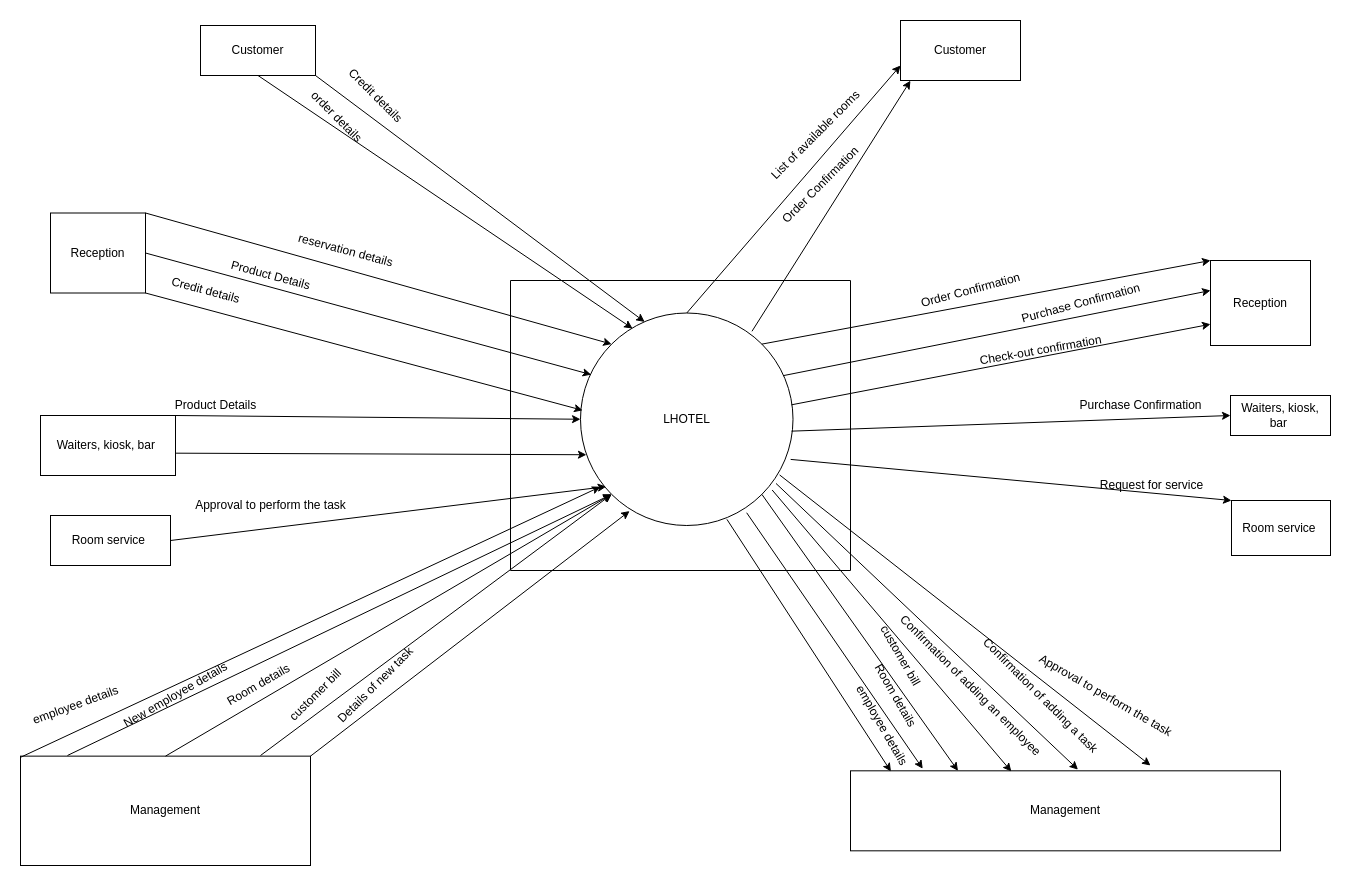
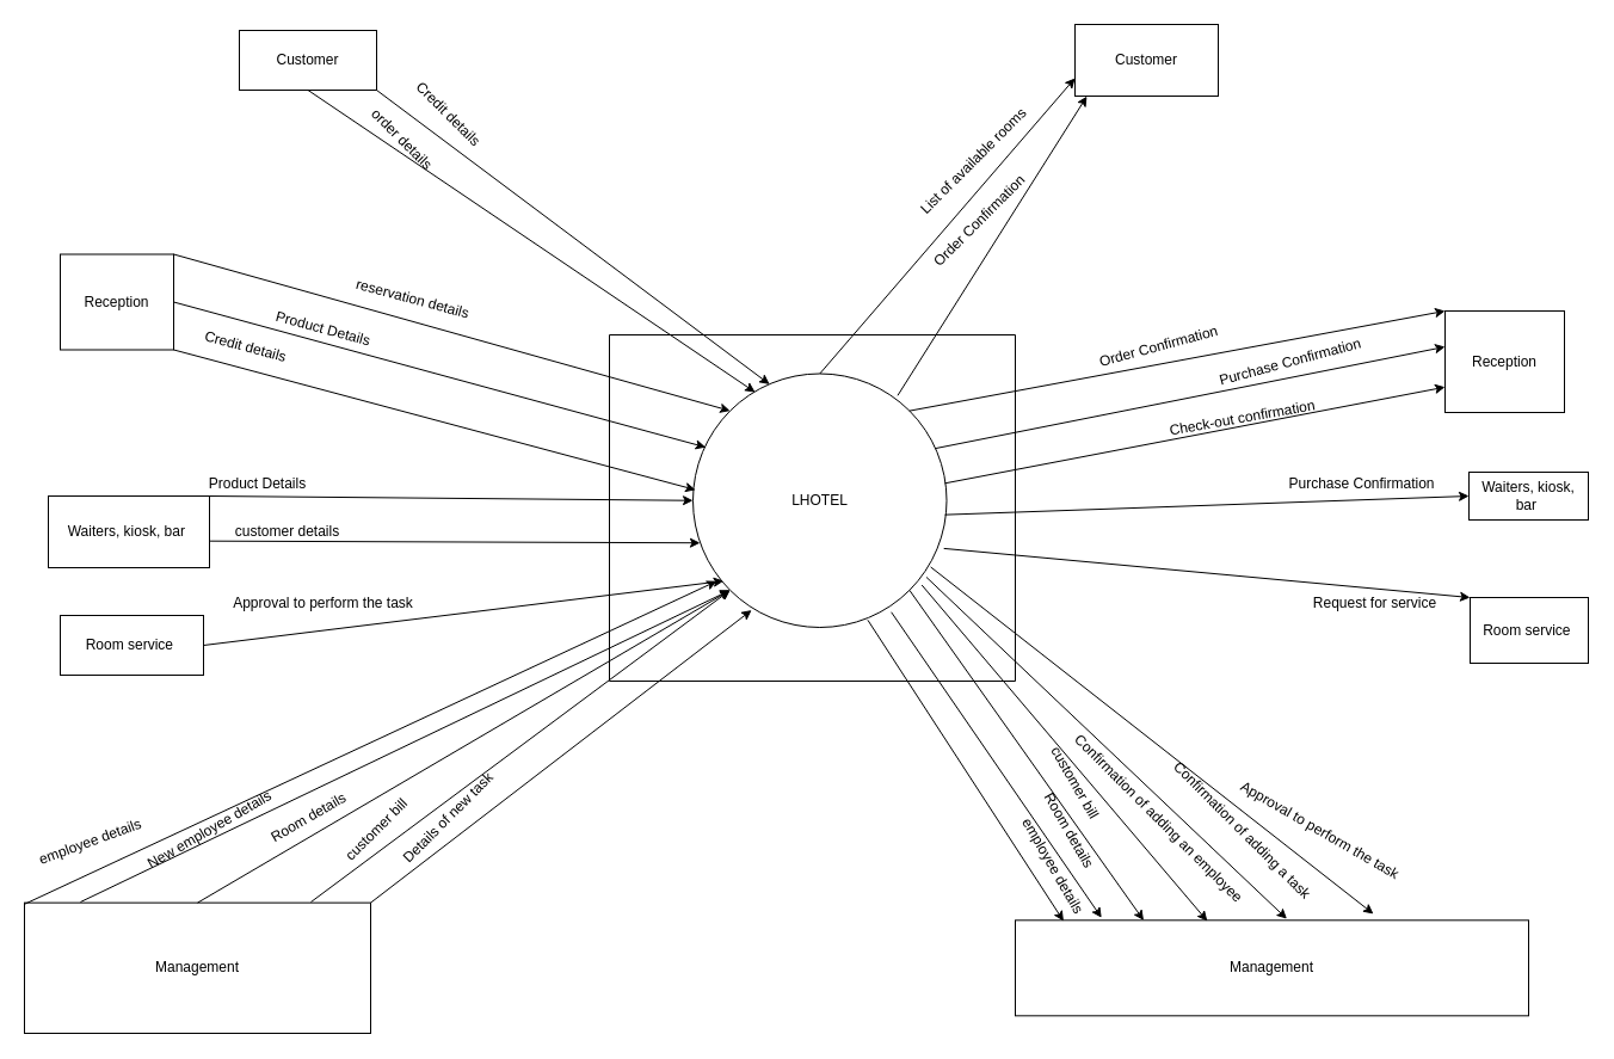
  <mxCell id="0" />
  <mxCell id="1" parent="0" />
  <mxCell id="2" value="Customer" style="rounded=0;whiteSpace=wrap;html=1;" vertex="1" parent="1"><mxGeometry x="200" y="25" width="115" height="50" as="geometry" /></mxCell>
  <mxCell id="3" value="Customer" style="rounded=0;whiteSpace=wrap;html=1;" vertex="1" parent="1"><mxGeometry x="900" y="20" width="120" height="60" as="geometry" /></mxCell>
  <mxCell id="4" value="&lt;span style=&quot;font-family: &amp;#34;arial&amp;#34; , sans-serif&quot;&gt;Reception&lt;/span&gt;" style="rounded=0;whiteSpace=wrap;html=1;" vertex="1" parent="1"><mxGeometry x="50" y="212.5" width="95" height="80" as="geometry" /></mxCell>
  <mxCell id="5" value="&lt;span style=&quot;font-family: &amp;#34;arial&amp;#34; , sans-serif&quot;&gt;Room service&amp;nbsp;&lt;/span&gt;" style="rounded=0;whiteSpace=wrap;html=1;" vertex="1" parent="1"><mxGeometry x="1231" y="500" width="99" height="55" as="geometry" /></mxCell>
  <mxCell id="6" value="&lt;span style=&quot;font-family: &amp;#34;arial&amp;#34; , sans-serif&quot;&gt;Waiters, kiosk, bar&amp;nbsp;&lt;/span&gt;" style="rounded=0;whiteSpace=wrap;html=1;" vertex="1" parent="1"><mxGeometry x="40" y="415" width="135" height="60" as="geometry" /></mxCell>
  <mxCell id="7" value="&lt;span style=&quot;font-family: &amp;#34;arial&amp;#34; , sans-serif&quot;&gt;Reception&lt;/span&gt;" style="rounded=0;whiteSpace=wrap;html=1;" vertex="1" parent="1"><mxGeometry x="1210" y="260" width="100" height="85" as="geometry" /></mxCell>
  <mxCell id="8" value="" style="swimlane;startSize=0;" vertex="1" parent="1"><mxGeometry x="510" y="280" width="340" height="290" as="geometry" /></mxCell>
  <mxCell id="9" value="LHOTEL" style="ellipse;whiteSpace=wrap;html=1;aspect=fixed;" vertex="1" parent="8"><mxGeometry x="70" y="32.5" width="212.5" height="212.5" as="geometry" /></mxCell>
  <mxCell id="10" value="&lt;span style=&quot;font-family: &amp;#34;arial&amp;#34; , sans-serif&quot;&gt;Waiters, kiosk, bar&amp;nbsp;&lt;/span&gt;" style="rounded=0;whiteSpace=wrap;html=1;" vertex="1" parent="1"><mxGeometry x="1230" y="395" width="100" height="40" as="geometry" /></mxCell>
  <mxCell id="11" value="&lt;span style=&quot;font-family: &amp;#34;arial&amp;#34; , sans-serif&quot;&gt;Room service&amp;nbsp;&lt;/span&gt;" style="rounded=0;whiteSpace=wrap;html=1;" vertex="1" parent="1"><mxGeometry x="50" y="515" width="120" height="50" as="geometry" /></mxCell>
  <mxCell id="12" value="&lt;span style=&quot;font-family: &amp;#34;arial&amp;#34; , sans-serif&quot;&gt;Management&lt;/span&gt;" style="rounded=0;whiteSpace=wrap;html=1;" vertex="1" parent="1"><mxGeometry x="20" y="755.64" width="290" height="109.36" as="geometry" /></mxCell>
  <mxCell id="13" value="&lt;span style=&quot;font-family: &amp;#34;arial&amp;#34; , sans-serif&quot;&gt;Management&lt;/span&gt;" style="rounded=0;whiteSpace=wrap;html=1;" vertex="1" parent="1"><mxGeometry x="850" y="770.32" width="430" height="80" as="geometry" /></mxCell>
  <mxCell id="14" value="" style="endArrow=classic;html=1;rounded=0;exitX=1;exitY=1;exitDx=0;exitDy=0;entryX=0.302;entryY=0.042;entryDx=0;entryDy=0;entryPerimeter=0;" edge="1" parent="1" source="2" target="9"><mxGeometry width="50" height="50" relative="1" as="geometry"><mxPoint x="300" y="145" as="sourcePoint" /><mxPoint x="480" y="215" as="targetPoint" /></mxGeometry></mxCell>
  <mxCell id="15" value="&amp;nbsp;order details" style="text;html=1;align=center;verticalAlign=middle;resizable=0;points=[];autosize=1;strokeColor=none;fillColor=none;rotation=45;" vertex="1" parent="1"><mxGeometry x="290" y="105" width="90" height="20" as="geometry" /></mxCell>
  <mxCell id="16" value="" style="endArrow=classic;html=1;rounded=0;entryX=0;entryY=0.75;entryDx=0;entryDy=0;exitX=0.5;exitY=0;exitDx=0;exitDy=0;" edge="1" parent="1" source="9" target="3"><mxGeometry width="50" height="50" relative="1" as="geometry"><mxPoint x="590" y="130" as="sourcePoint" /><mxPoint x="760" y="80" as="targetPoint" /></mxGeometry></mxCell>
  <mxCell id="17" value="List of available rooms" style="text;html=1;align=center;verticalAlign=middle;resizable=0;points=[];autosize=1;strokeColor=none;fillColor=none;rotation=-45;" vertex="1" parent="1"><mxGeometry x="750" y="125" width="130" height="20" as="geometry" /></mxCell>
  <mxCell id="18" value="" style="endArrow=classic;html=1;rounded=0;exitX=0.5;exitY=1;exitDx=0;exitDy=0;entryX=0.245;entryY=0.073;entryDx=0;entryDy=0;entryPerimeter=0;" edge="1" parent="1" source="2" target="9"><mxGeometry width="50" height="50" relative="1" as="geometry"><mxPoint x="300" y="195" as="sourcePoint" /><mxPoint x="460" y="245" as="targetPoint" /></mxGeometry></mxCell>
  <mxCell id="19" value="Credit details" style="text;html=1;align=center;verticalAlign=middle;resizable=0;points=[];autosize=1;strokeColor=none;fillColor=none;rotation=45;" vertex="1" parent="1"><mxGeometry x="330" y="85" width="90" height="20" as="geometry" /></mxCell>
  <mxCell id="20" value="" style="endArrow=classic;html=1;rounded=0;exitX=0.807;exitY=0.086;exitDx=0;exitDy=0;exitPerimeter=0;entryX=0.083;entryY=1.003;entryDx=0;entryDy=0;entryPerimeter=0;" edge="1" parent="1" source="9" target="3"><mxGeometry width="50" height="50" relative="1" as="geometry"><mxPoint x="620" y="150" as="sourcePoint" /><mxPoint x="760" y="130" as="targetPoint" /></mxGeometry></mxCell>
  <mxCell id="21" value="Order Confirmation" style="text;html=1;align=center;verticalAlign=middle;resizable=0;points=[];autosize=1;strokeColor=none;fillColor=none;rotation=-45;" vertex="1" parent="1"><mxGeometry x="760" y="175" width="120" height="20" as="geometry" /></mxCell>
  <mxCell id="22" value="" style="endArrow=classic;html=1;rounded=0;exitX=1;exitY=0;exitDx=0;exitDy=0;entryX=0;entryY=0;entryDx=0;entryDy=0;" edge="1" parent="1" source="4" target="9"><mxGeometry width="50" height="50" relative="1" as="geometry"><mxPoint x="195" y="385" as="sourcePoint" /><mxPoint x="255" y="325" as="targetPoint" /></mxGeometry></mxCell>
  <mxCell id="23" value="reservation&amp;nbsp;details" style="text;html=1;align=center;verticalAlign=middle;resizable=0;points=[];autosize=1;strokeColor=none;fillColor=none;rotation=15;" vertex="1" parent="1"><mxGeometry x="290" y="240" width="110" height="20" as="geometry" /></mxCell>
  <mxCell id="24" value="" style="endArrow=classic;html=1;rounded=0;entryX=0.05;entryY=0.29;entryDx=0;entryDy=0;entryPerimeter=0;exitX=1;exitY=0.5;exitDx=0;exitDy=0;" edge="1" parent="1" source="4" target="9"><mxGeometry width="50" height="50" relative="1" as="geometry"><mxPoint x="150" y="365" as="sourcePoint" /><mxPoint x="255" y="357" as="targetPoint" /></mxGeometry></mxCell>
  <mxCell id="25" value="Product Details" style="text;html=1;align=center;verticalAlign=middle;resizable=0;points=[];autosize=1;strokeColor=none;fillColor=none;rotation=15;" vertex="1" parent="1"><mxGeometry x="220" y="265" width="100" height="20" as="geometry" /></mxCell>
  <mxCell id="26" value="" style="endArrow=classic;html=1;rounded=0;exitX=1;exitY=1;exitDx=0;exitDy=0;entryX=0.01;entryY=0.458;entryDx=0;entryDy=0;entryPerimeter=0;" edge="1" parent="1" source="4" target="9"><mxGeometry width="50" height="50" relative="1" as="geometry"><mxPoint x="175" y="455" as="sourcePoint" /><mxPoint x="255" y="415" as="targetPoint" /></mxGeometry></mxCell>
  <mxCell id="27" value="Credit details" style="text;html=1;align=center;verticalAlign=middle;resizable=0;points=[];autosize=1;strokeColor=none;fillColor=none;rotation=15;" vertex="1" parent="1"><mxGeometry x="160" y="280" width="90" height="20" as="geometry" /></mxCell>
  <mxCell id="28" value="" style="endArrow=classic;html=1;rounded=0;entryX=0;entryY=0;entryDx=0;entryDy=0;exitX=1;exitY=0;exitDx=0;exitDy=0;" edge="1" parent="1" source="9" target="7"><mxGeometry width="50" height="50" relative="1" as="geometry"><mxPoint x="1140" y="360" as="sourcePoint" /><mxPoint x="1210" y="350" as="targetPoint" /></mxGeometry></mxCell>
  <mxCell id="29" value="Order Confirmation" style="text;html=1;align=center;verticalAlign=middle;resizable=0;points=[];autosize=1;strokeColor=none;fillColor=none;rotation=-15;" vertex="1" parent="1"><mxGeometry x="910" y="280" width="120" height="20" as="geometry" /></mxCell>
  <mxCell id="30" value="" style="endArrow=classic;html=1;rounded=0;entryX=0;entryY=0.353;entryDx=0;entryDy=0;entryPerimeter=0;exitX=0.953;exitY=0.295;exitDx=0;exitDy=0;exitPerimeter=0;" edge="1" parent="1" source="9" target="7"><mxGeometry width="50" height="50" relative="1" as="geometry"><mxPoint x="1130" y="390" as="sourcePoint" /><mxPoint x="1220" y="390" as="targetPoint" /></mxGeometry></mxCell>
  <mxCell id="31" value="Purchase Confirmation" style="text;html=1;align=center;verticalAlign=middle;resizable=0;points=[];autosize=1;strokeColor=none;fillColor=none;rotation=-15;" vertex="1" parent="1"><mxGeometry x="1010" y="292.5" width="140" height="20" as="geometry" /></mxCell>
  <mxCell id="32" value="" style="endArrow=classic;html=1;rounded=0;entryX=0;entryY=0.75;entryDx=0;entryDy=0;exitX=0.993;exitY=0.432;exitDx=0;exitDy=0;exitPerimeter=0;" edge="1" parent="1" source="9" target="7"><mxGeometry width="50" height="50" relative="1" as="geometry"><mxPoint x="1130" y="430" as="sourcePoint" /><mxPoint x="1190" y="410" as="targetPoint" /></mxGeometry></mxCell>
  <mxCell id="33" value="Check-out confirmation" style="text;html=1;align=center;verticalAlign=middle;resizable=0;points=[];autosize=1;strokeColor=none;fillColor=none;rotation=-10;" vertex="1" parent="1"><mxGeometry x="970" y="340" width="140" height="20" as="geometry" /></mxCell>
  <mxCell id="34" value="" style="endArrow=classic;html=1;rounded=0;exitX=1;exitY=0;exitDx=0;exitDy=0;entryX=0;entryY=0.5;entryDx=0;entryDy=0;" edge="1" parent="1" source="6" target="9"><mxGeometry width="50" height="50" relative="1" as="geometry"><mxPoint x="245" y="445" as="sourcePoint" /><mxPoint x="305" y="415" as="targetPoint" /></mxGeometry></mxCell>
  <mxCell id="35" value="Product Details" style="text;html=1;align=center;verticalAlign=middle;resizable=0;points=[];autosize=1;strokeColor=none;fillColor=none;" vertex="1" parent="1"><mxGeometry x="165" y="395" width="100" height="20" as="geometry" /></mxCell>
  <mxCell id="36" value="" style="endArrow=classic;html=1;rounded=0;exitX=1.004;exitY=0.628;exitDx=0;exitDy=0;exitPerimeter=0;entryX=0.028;entryY=0.667;entryDx=0;entryDy=0;entryPerimeter=0;" edge="1" parent="1" source="6" target="9"><mxGeometry width="50" height="50" relative="1" as="geometry"><mxPoint x="225" y="495" as="sourcePoint" /><mxPoint x="315" y="465" as="targetPoint" /></mxGeometry></mxCell>
+ <mxCell id="37" value="customer details" style="text;html=1;align=center;verticalAlign=middle;resizable=0;points=[];autosize=1;strokeColor=none;fillColor=none;" vertex="1" parent="1"><mxGeometry x="190" y="435" width="100" height="20" as="geometry" /></mxCell>
  <mxCell id="38" value="" style="endArrow=classic;html=1;rounded=0;entryX=0;entryY=0.5;entryDx=0;entryDy=0;exitX=0.993;exitY=0.556;exitDx=0;exitDy=0;exitPerimeter=0;" edge="1" parent="1" source="9" target="10"><mxGeometry width="50" height="50" relative="1" as="geometry"><mxPoint x="1050" y="555" as="sourcePoint" /><mxPoint x="1170" y="552.5" as="targetPoint" /></mxGeometry></mxCell>
  <mxCell id="39" value="Purchase Confirmation" style="text;html=1;align=center;verticalAlign=middle;resizable=0;points=[];autosize=1;strokeColor=none;fillColor=none;" vertex="1" parent="1"><mxGeometry x="1070" y="395" width="140" height="20" as="geometry" /></mxCell>
  <mxCell id="40" value="" style="endArrow=classic;html=1;rounded=0;entryX=0;entryY=0;entryDx=0;entryDy=0;exitX=0.989;exitY=0.689;exitDx=0;exitDy=0;exitPerimeter=0;" edge="1" parent="1" source="9" target="5"><mxGeometry width="50" height="50" relative="1" as="geometry"><mxPoint x="1111" y="500" as="sourcePoint" /><mxPoint x="1181" y="490" as="targetPoint" /></mxGeometry></mxCell>
- <mxCell id="41" value="Request for service" style="text;html=1;align=center;verticalAlign=middle;resizable=0;points=[];autosize=1;strokeColor=none;fillColor=none;" vertex="1" parent="1"><mxGeometry x="1091" y="475" width="120" height="20" as="geometry" /></mxCell>
+ <mxCell id="41" value="Request for service" style="text;html=1;align=center;verticalAlign=middle;resizable=0;points=[];autosize=1;strokeColor=none;fillColor=none;" vertex="1" parent="1"><mxGeometry x="1091" y="495" width="120" height="20" as="geometry" /></mxCell>
  <mxCell id="42" value="" style="endArrow=classic;html=1;rounded=0;exitX=1;exitY=0.5;exitDx=0;exitDy=0;entryX=0.121;entryY=0.817;entryDx=0;entryDy=0;entryPerimeter=0;" edge="1" parent="1" source="11" target="9"><mxGeometry width="50" height="50" relative="1" as="geometry"><mxPoint x="180" y="520" as="sourcePoint" /><mxPoint x="340" y="520" as="targetPoint" /></mxGeometry></mxCell>
  <mxCell id="43" value="Approval to perform the task" style="text;html=1;align=center;verticalAlign=middle;resizable=0;points=[];autosize=1;strokeColor=none;fillColor=none;" vertex="1" parent="1"><mxGeometry x="185" y="495" width="170" height="20" as="geometry" /></mxCell>
  <mxCell id="44" value="" style="endArrow=classic;html=1;rounded=0;entryX=0.094;entryY=0.812;entryDx=0;entryDy=0;entryPerimeter=0;exitX=0;exitY=0;exitDx=0;exitDy=0;" edge="1" parent="1"><mxGeometry width="50" height="50" relative="1" as="geometry"><mxPoint x="20" y="756.82" as="sourcePoint" /><mxPoint x="599.975" y="486.23" as="targetPoint" /></mxGeometry></mxCell>
  <mxCell id="45" value="" style="endArrow=classic;html=1;rounded=0;exitX=0.5;exitY=0;exitDx=0;exitDy=0;entryX=0;entryY=1;entryDx=0;entryDy=0;" edge="1" parent="1" source="12" target="9"><mxGeometry width="50" height="50" relative="1" as="geometry"><mxPoint x="-150" y="810.73" as="sourcePoint" /><mxPoint x="5" y="810.73" as="targetPoint" /></mxGeometry></mxCell>
  <mxCell id="46" value="" style="endArrow=classic;html=1;rounded=0;entryX=0;entryY=1;entryDx=0;entryDy=0;" edge="1" parent="1" target="9"><mxGeometry width="50" height="50" relative="1" as="geometry"><mxPoint x="260" y="755" as="sourcePoint" /><mxPoint x="-5" y="770.73" as="targetPoint" /></mxGeometry></mxCell>
  <mxCell id="47" value="" style="endArrow=classic;html=1;rounded=0;exitX=0.162;exitY=-0.006;exitDx=0;exitDy=0;exitPerimeter=0;entryX=0;entryY=1;entryDx=0;entryDy=0;" edge="1" parent="1" source="12" target="9"><mxGeometry width="50" height="50" relative="1" as="geometry"><mxPoint x="-149.225" y="855.67" as="sourcePoint" /><mxPoint x="5" y="855.73" as="targetPoint" /></mxGeometry></mxCell>
  <mxCell id="48" value="employee details" style="text;html=1;align=center;verticalAlign=middle;resizable=0;points=[];autosize=1;strokeColor=none;fillColor=none;rotation=-20;" vertex="1" parent="1"><mxGeometry x="20" y="695" width="110" height="20" as="geometry" /></mxCell>
  <mxCell id="49" value="" style="endArrow=classic;html=1;rounded=0;exitX=0.689;exitY=0.971;exitDx=0;exitDy=0;exitPerimeter=0;entryX=0.094;entryY=0.008;entryDx=0;entryDy=0;entryPerimeter=0;" edge="1" parent="1" source="9" target="13"><mxGeometry width="50" height="50" relative="1" as="geometry"><mxPoint x="590" y="745" as="sourcePoint" /><mxPoint x="690" y="655" as="targetPoint" /></mxGeometry></mxCell>
  <mxCell id="50" value="employee details" style="text;html=1;align=center;verticalAlign=middle;resizable=0;points=[];autosize=1;strokeColor=none;fillColor=none;rotation=60;" vertex="1" parent="1"><mxGeometry x="827" y="714.5" width="110" height="20" as="geometry" /></mxCell>
  <mxCell id="51" value="customer bill" style="text;html=1;align=center;verticalAlign=middle;resizable=0;points=[];autosize=1;strokeColor=none;fillColor=none;rotation=-45;" vertex="1" parent="1"><mxGeometry x="275" y="685" width="80" height="20" as="geometry" /></mxCell>
  <mxCell id="52" value="" style="endArrow=classic;html=1;rounded=0;exitX=1;exitY=1;exitDx=0;exitDy=0;entryX=0.25;entryY=0;entryDx=0;entryDy=0;" edge="1" parent="1" source="9" target="13"><mxGeometry width="50" height="50" relative="1" as="geometry"><mxPoint x="1395" y="710" as="sourcePoint" /><mxPoint x="1540" y="705" as="targetPoint" /></mxGeometry></mxCell>
  <mxCell id="53" value="customer bill" style="text;html=1;align=center;verticalAlign=middle;resizable=0;points=[];autosize=1;strokeColor=none;fillColor=none;rotation=60;" vertex="1" parent="1"><mxGeometry x="860" y="645" width="80" height="20" as="geometry" /></mxCell>
  <mxCell id="54" value="Room details" style="text;html=1;align=center;verticalAlign=middle;resizable=0;points=[];autosize=1;strokeColor=none;fillColor=none;rotation=-30;" vertex="1" parent="1"><mxGeometry x="212.5" y="675" width="90" height="20" as="geometry" /></mxCell>
  <mxCell id="55" value="" style="endArrow=classic;html=1;rounded=0;exitX=0.782;exitY=0.94;exitDx=0;exitDy=0;exitPerimeter=0;entryX=1.027;entryY=-0.15;entryDx=0;entryDy=0;entryPerimeter=0;" edge="1" parent="1" source="9" target="50"><mxGeometry width="50" height="50" relative="1" as="geometry"><mxPoint x="1310" y="715" as="sourcePoint" /><mxPoint x="1540" y="734.5" as="targetPoint" /></mxGeometry></mxCell>
  <mxCell id="56" value="Room details" style="text;html=1;align=center;verticalAlign=middle;resizable=0;points=[];autosize=1;strokeColor=none;fillColor=none;rotation=60;" vertex="1" parent="1"><mxGeometry x="850" y="685" width="90" height="20" as="geometry" /></mxCell>
  <mxCell id="57" value="New employee details" style="text;html=1;align=center;verticalAlign=middle;resizable=0;points=[];autosize=1;strokeColor=none;fillColor=none;rotation=-30;" vertex="1" parent="1"><mxGeometry y="685" width="130" height="20" as="geometry" x="110" /></mxCell>
  <mxCell id="58" value="" style="endArrow=classic;html=1;rounded=0;exitX=0.902;exitY=0.833;exitDx=0;exitDy=0;exitPerimeter=0;entryX=0.374;entryY=0.008;entryDx=0;entryDy=0;entryPerimeter=0;" edge="1" parent="1" source="9" target="13"><mxGeometry width="50" height="50" relative="1" as="geometry"><mxPoint x="1350" y="785" as="sourcePoint" /><mxPoint x="1530" y="785" as="targetPoint" /></mxGeometry></mxCell>
  <mxCell id="59" value="Confirmation of adding an employee" style="text;html=1;align=center;verticalAlign=middle;resizable=0;points=[];autosize=1;strokeColor=none;fillColor=none;rotation=45;" vertex="1" parent="1"><mxGeometry x="865" y="675" width="210" height="20" as="geometry" /></mxCell>
  <mxCell id="60" value="" style="endArrow=classic;html=1;rounded=0;entryX=0.231;entryY=0.932;entryDx=0;entryDy=0;entryPerimeter=0;exitX=1;exitY=0;exitDx=0;exitDy=0;" edge="1" parent="1" source="12" target="9"><mxGeometry width="50" height="50" relative="1" as="geometry"><mxPoint x="354" y="725" as="sourcePoint" /><mxPoint x="524" y="725" as="targetPoint" /></mxGeometry></mxCell>
  <mxCell id="61" value="Details of new task" style="text;html=1;align=center;verticalAlign=middle;resizable=0;points=[];autosize=1;strokeColor=none;fillColor=none;rotation=-45;" vertex="1" parent="1"><mxGeometry x="315" y="675" width="120" height="20" as="geometry" /></mxCell>
  <mxCell id="62" value="" style="endArrow=classic;html=1;rounded=0;exitX=0.92;exitY=0.802;exitDx=0;exitDy=0;exitPerimeter=0;entryX=0.529;entryY=-0.015;entryDx=0;entryDy=0;entryPerimeter=0;" edge="1" parent="1" source="9" target="13"><mxGeometry width="50" height="50" relative="1" as="geometry"><mxPoint x="1350" y="825" as="sourcePoint" /><mxPoint x="1540" y="825" as="targetPoint" /></mxGeometry></mxCell>
  <mxCell id="63" value="Confirmation of adding a task" style="text;html=1;align=center;verticalAlign=middle;resizable=0;points=[];autosize=1;strokeColor=none;fillColor=none;rotation=45;" vertex="1" parent="1"><mxGeometry x="955" y="685" width="170" height="20" as="geometry" /></mxCell>
  <mxCell id="64" value="" style="endArrow=classic;html=1;rounded=0;exitX=0.937;exitY=0.762;exitDx=0;exitDy=0;exitPerimeter=0;" edge="1" parent="1" source="9"><mxGeometry width="50" height="50" relative="1" as="geometry"><mxPoint x="1385" y="870" as="sourcePoint" /><mxPoint x="1150" y="765" as="targetPoint" /></mxGeometry></mxCell>
  <mxCell id="65" value="Approval to perform the task" style="text;html=1;align=center;verticalAlign=middle;resizable=0;points=[];autosize=1;strokeColor=none;fillColor=none;rotation=30;" vertex="1" parent="1"><mxGeometry x="1020" y="685" width="170" height="20" as="geometry" /></mxCell>
